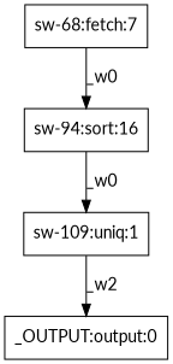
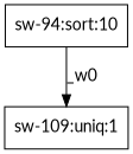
  digraph {
    fontname=Lato
    node [fontname=Lato shape=box]
    edge [fontname=Lato]
-   n1 [label="_OUTPUT:output:0"]
-   n2 [label="sw-94:sort:16"]
+   n2 [label="sw-94:sort:10"]
    n3 [label="sw-109:uniq:1"]
-   n4 [label="sw-68:fetch:7"]
    n2 -> n3 [label=_w0]
-   n3 -> n1 [label=_w2]
-   n4 -> n2 [label=_w0]
  }
